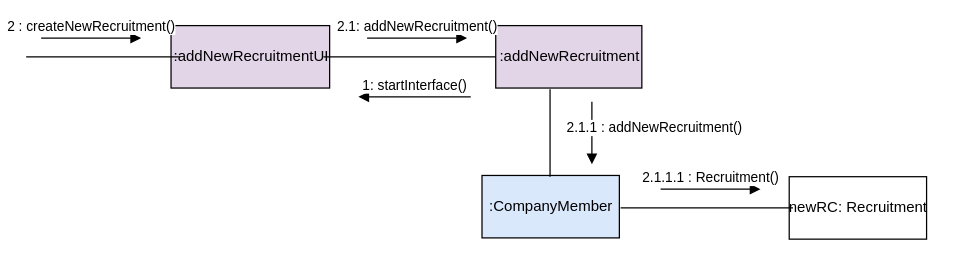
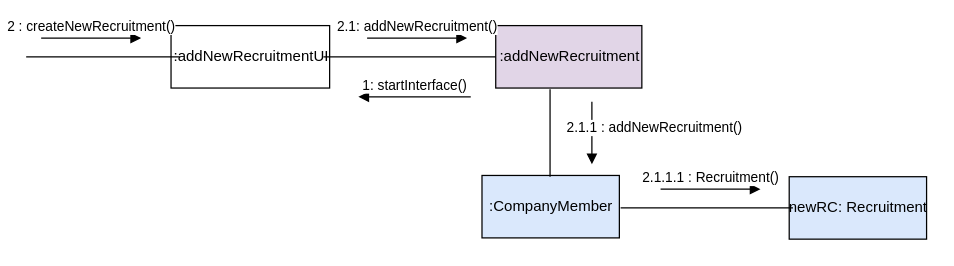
  <mxCell id="0" />
  <mxCell id="1" parent="0" />
- <mxCell id="2" value=":addNewRecruitmentUI" style="html=1;fillColor=#e1d5e7;" parent="1" vertex="1"><mxGeometry x="136" y="20" width="127" height="50" as="geometry" /></mxCell>
+ <mxCell id="2" value=":addNewRecruitmentUI" style="html=1;" parent="1" vertex="1"><mxGeometry x="136" y="20" width="127" height="50" as="geometry" /></mxCell>
  <mxCell id="3" value=":addNewRecruitment" style="html=1;fillColor=#e1d5e7;" parent="1" vertex="1"><mxGeometry x="396" y="20" width="117" height="50" as="geometry" /></mxCell>
  <mxCell id="4" value=":CompanyMember" style="html=1;fillColor=#dae8fc;" parent="1" vertex="1"><mxGeometry x="385" y="140" width="110" height="50" as="geometry" /></mxCell>
- <mxCell id="5" value="newRC: Recruitment" style="html=1;" parent="1" vertex="1"><mxGeometry x="631" y="141" width="110" height="50" as="geometry" /></mxCell>
+ <mxCell id="5" value="newRC: Recruitment" style="html=1;fillColor=#dae8fc;" parent="1" vertex="1"><mxGeometry x="631" y="141" width="110" height="50" as="geometry" /></mxCell>
  <mxCell id="6" value="" style="line;strokeWidth=1;fillColor=none;align=left;verticalAlign=middle;spacingTop=-1;spacingLeft=3;spacingRight=3;rotatable=0;labelPosition=right;points=[];portConstraint=eastwest;" parent="1" vertex="1"><mxGeometry x="20" y="41" width="123" height="8" as="geometry" /></mxCell>
  <mxCell id="7" value="" style="line;strokeWidth=1;fillColor=none;align=left;verticalAlign=middle;spacingTop=-1;spacingLeft=3;spacingRight=3;rotatable=0;labelPosition=right;points=[];portConstraint=eastwest;" parent="1" vertex="1"><mxGeometry x="258" y="41" width="138" height="8" as="geometry" /></mxCell>
  <mxCell id="8" value="" style="line;strokeWidth=1;fillColor=none;align=left;verticalAlign=middle;spacingTop=-1;spacingLeft=3;spacingRight=3;rotatable=0;labelPosition=right;points=[];portConstraint=eastwest;" parent="1" vertex="1"><mxGeometry x="496" y="162" width="138" height="8" as="geometry" /></mxCell>
  <mxCell id="9" value="" style="endArrow=none;html=1;rounded=0;" parent="1" edge="1"><mxGeometry width="50" height="50" relative="1" as="geometry"><mxPoint x="439.5" y="141" as="sourcePoint" /><mxPoint x="439.5" y="71" as="targetPoint" /></mxGeometry></mxCell>
  <mxCell id="10" value="2 : createNewRecruitment()" style="html=1;verticalAlign=bottom;endArrow=block;rounded=0;" parent="1" edge="1"><mxGeometry width="80" relative="1" as="geometry"><mxPoint x="32" y="30" as="sourcePoint" /><mxPoint x="112" y="30" as="targetPoint" /></mxGeometry></mxCell>
  <mxCell id="11" value="2.1: addNewRecruitment()" style="html=1;verticalAlign=bottom;endArrow=block;rounded=0;" parent="1" edge="1"><mxGeometry width="80" relative="1" as="geometry"><mxPoint x="293" y="30" as="sourcePoint" /><mxPoint x="373" y="30" as="targetPoint" /></mxGeometry></mxCell>
  <mxCell id="12" value="2.1.1.1 : Recruitment()" style="html=1;verticalAlign=bottom;endArrow=block;rounded=0;" parent="1" edge="1"><mxGeometry width="80" relative="1" as="geometry"><mxPoint x="528" y="151" as="sourcePoint" /><mxPoint x="608" y="151" as="targetPoint" /></mxGeometry></mxCell>
  <mxCell id="13" value="2.1.1 : addNewRecruitment()" style="html=1;verticalAlign=bottom;endArrow=block;rounded=0;" parent="1" edge="1"><mxGeometry x="0.2" y="50" width="80" relative="1" as="geometry"><mxPoint x="473" y="81" as="sourcePoint" /><mxPoint x="473" y="131" as="targetPoint" /><mxPoint as="offset" /></mxGeometry></mxCell>
  <mxCell id="14" value="1: startInterface()" style="html=1;verticalAlign=bottom;endArrow=block;rounded=0;" parent="1" edge="1"><mxGeometry width="80" relative="1" as="geometry"><mxPoint x="376" y="77" as="sourcePoint" /><mxPoint x="286" y="77" as="targetPoint" /></mxGeometry></mxCell>
